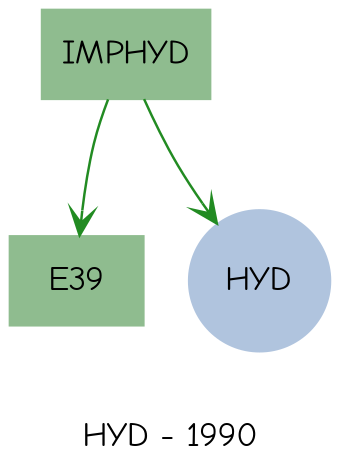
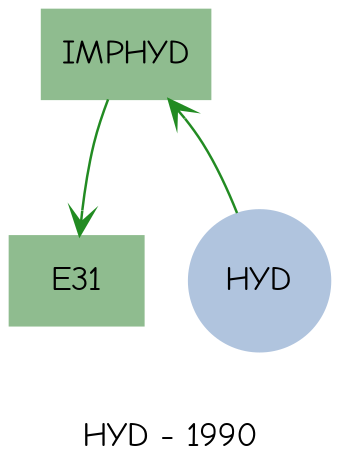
  strict digraph {
    compound=True
    concentrate=True
    fontname="Comic Neue"
    label="HYD - 1990"
    rankdir=TB
    splines=True
    node [color=darkseagreen fontname="Comic Neue" shape=box style=filled]
    edge [arrowhead=vee color=forestgreen fontname="Comic Neue" fontsize=8 labelfloat=False labelfontcolor=lightgreen weight=0.5]
-   E31 [label=E39]
+   E31
    IMPHYD
    HYD [color=lightsteelblue shape=circle]
    subgraph sub_1 {
      E31
      IMPHYD
    }
    subgraph sub_2 {
      E31
      IMPHYD
      HYD
    }
    subgraph sub_3 {
    }
    IMPHYD -> E31 [label="   "]
-   IMPHYD -> HYD [label="   "]
+   HYD -> IMPHYD [label="   "]
  }
